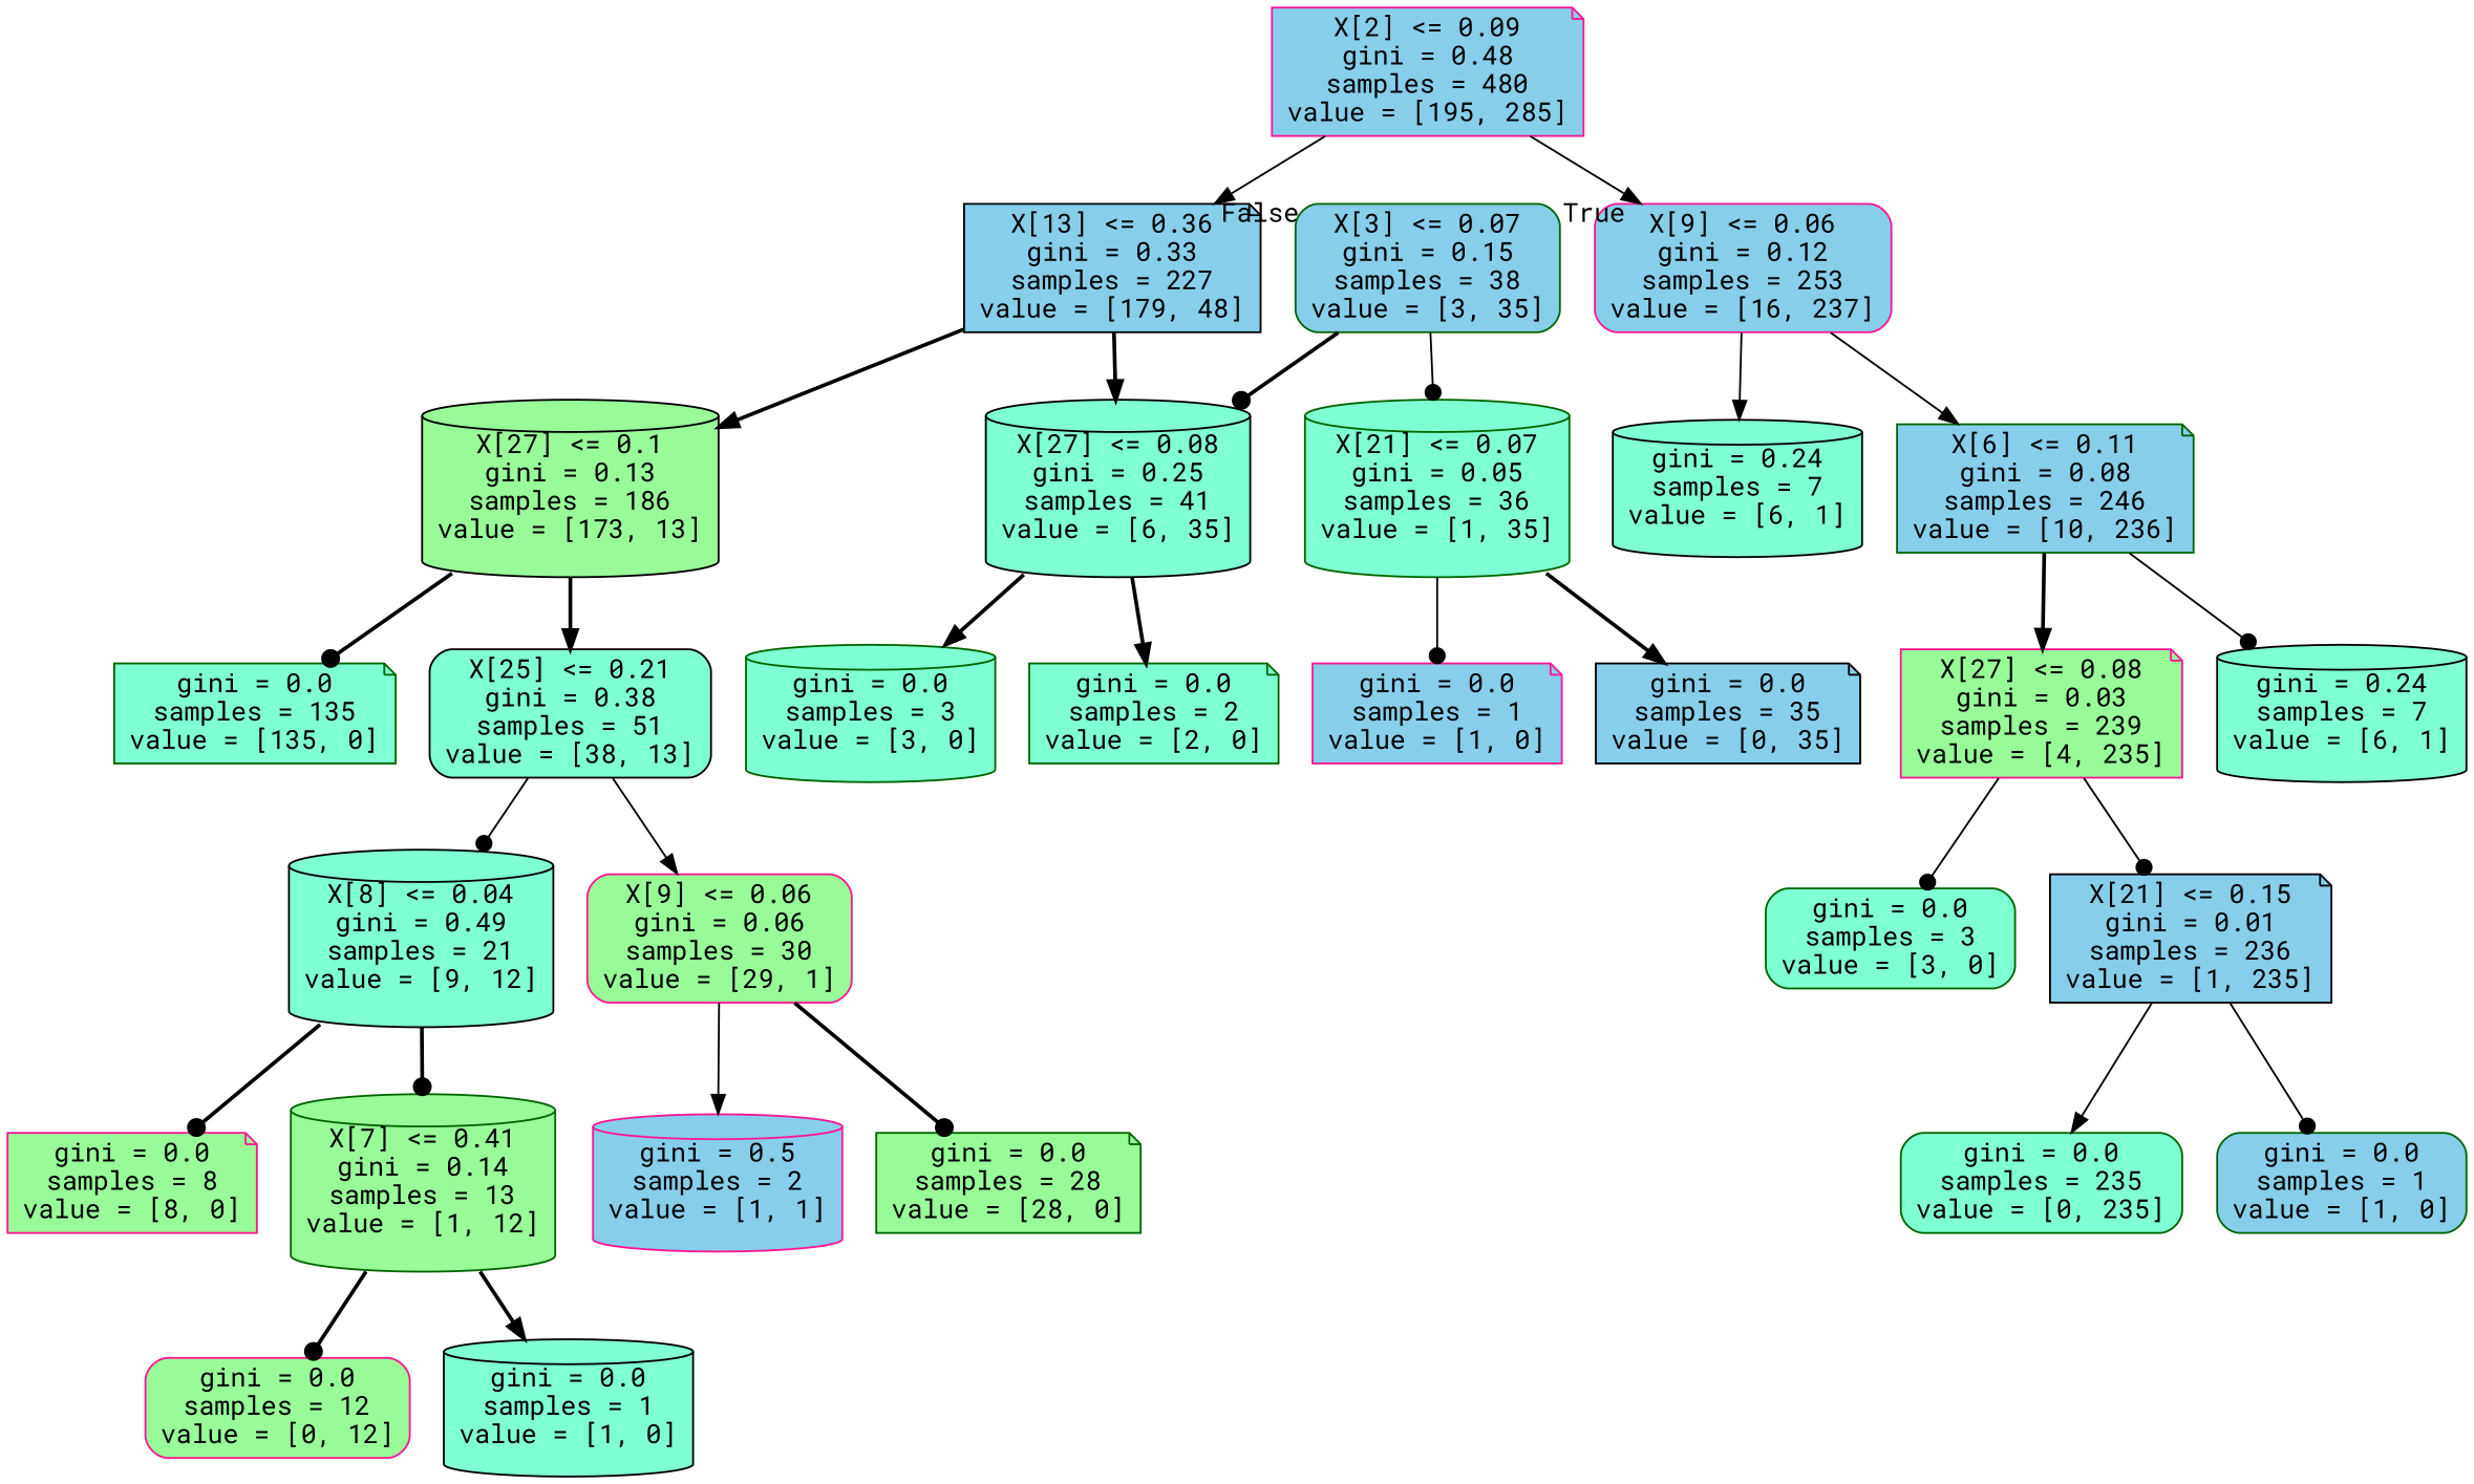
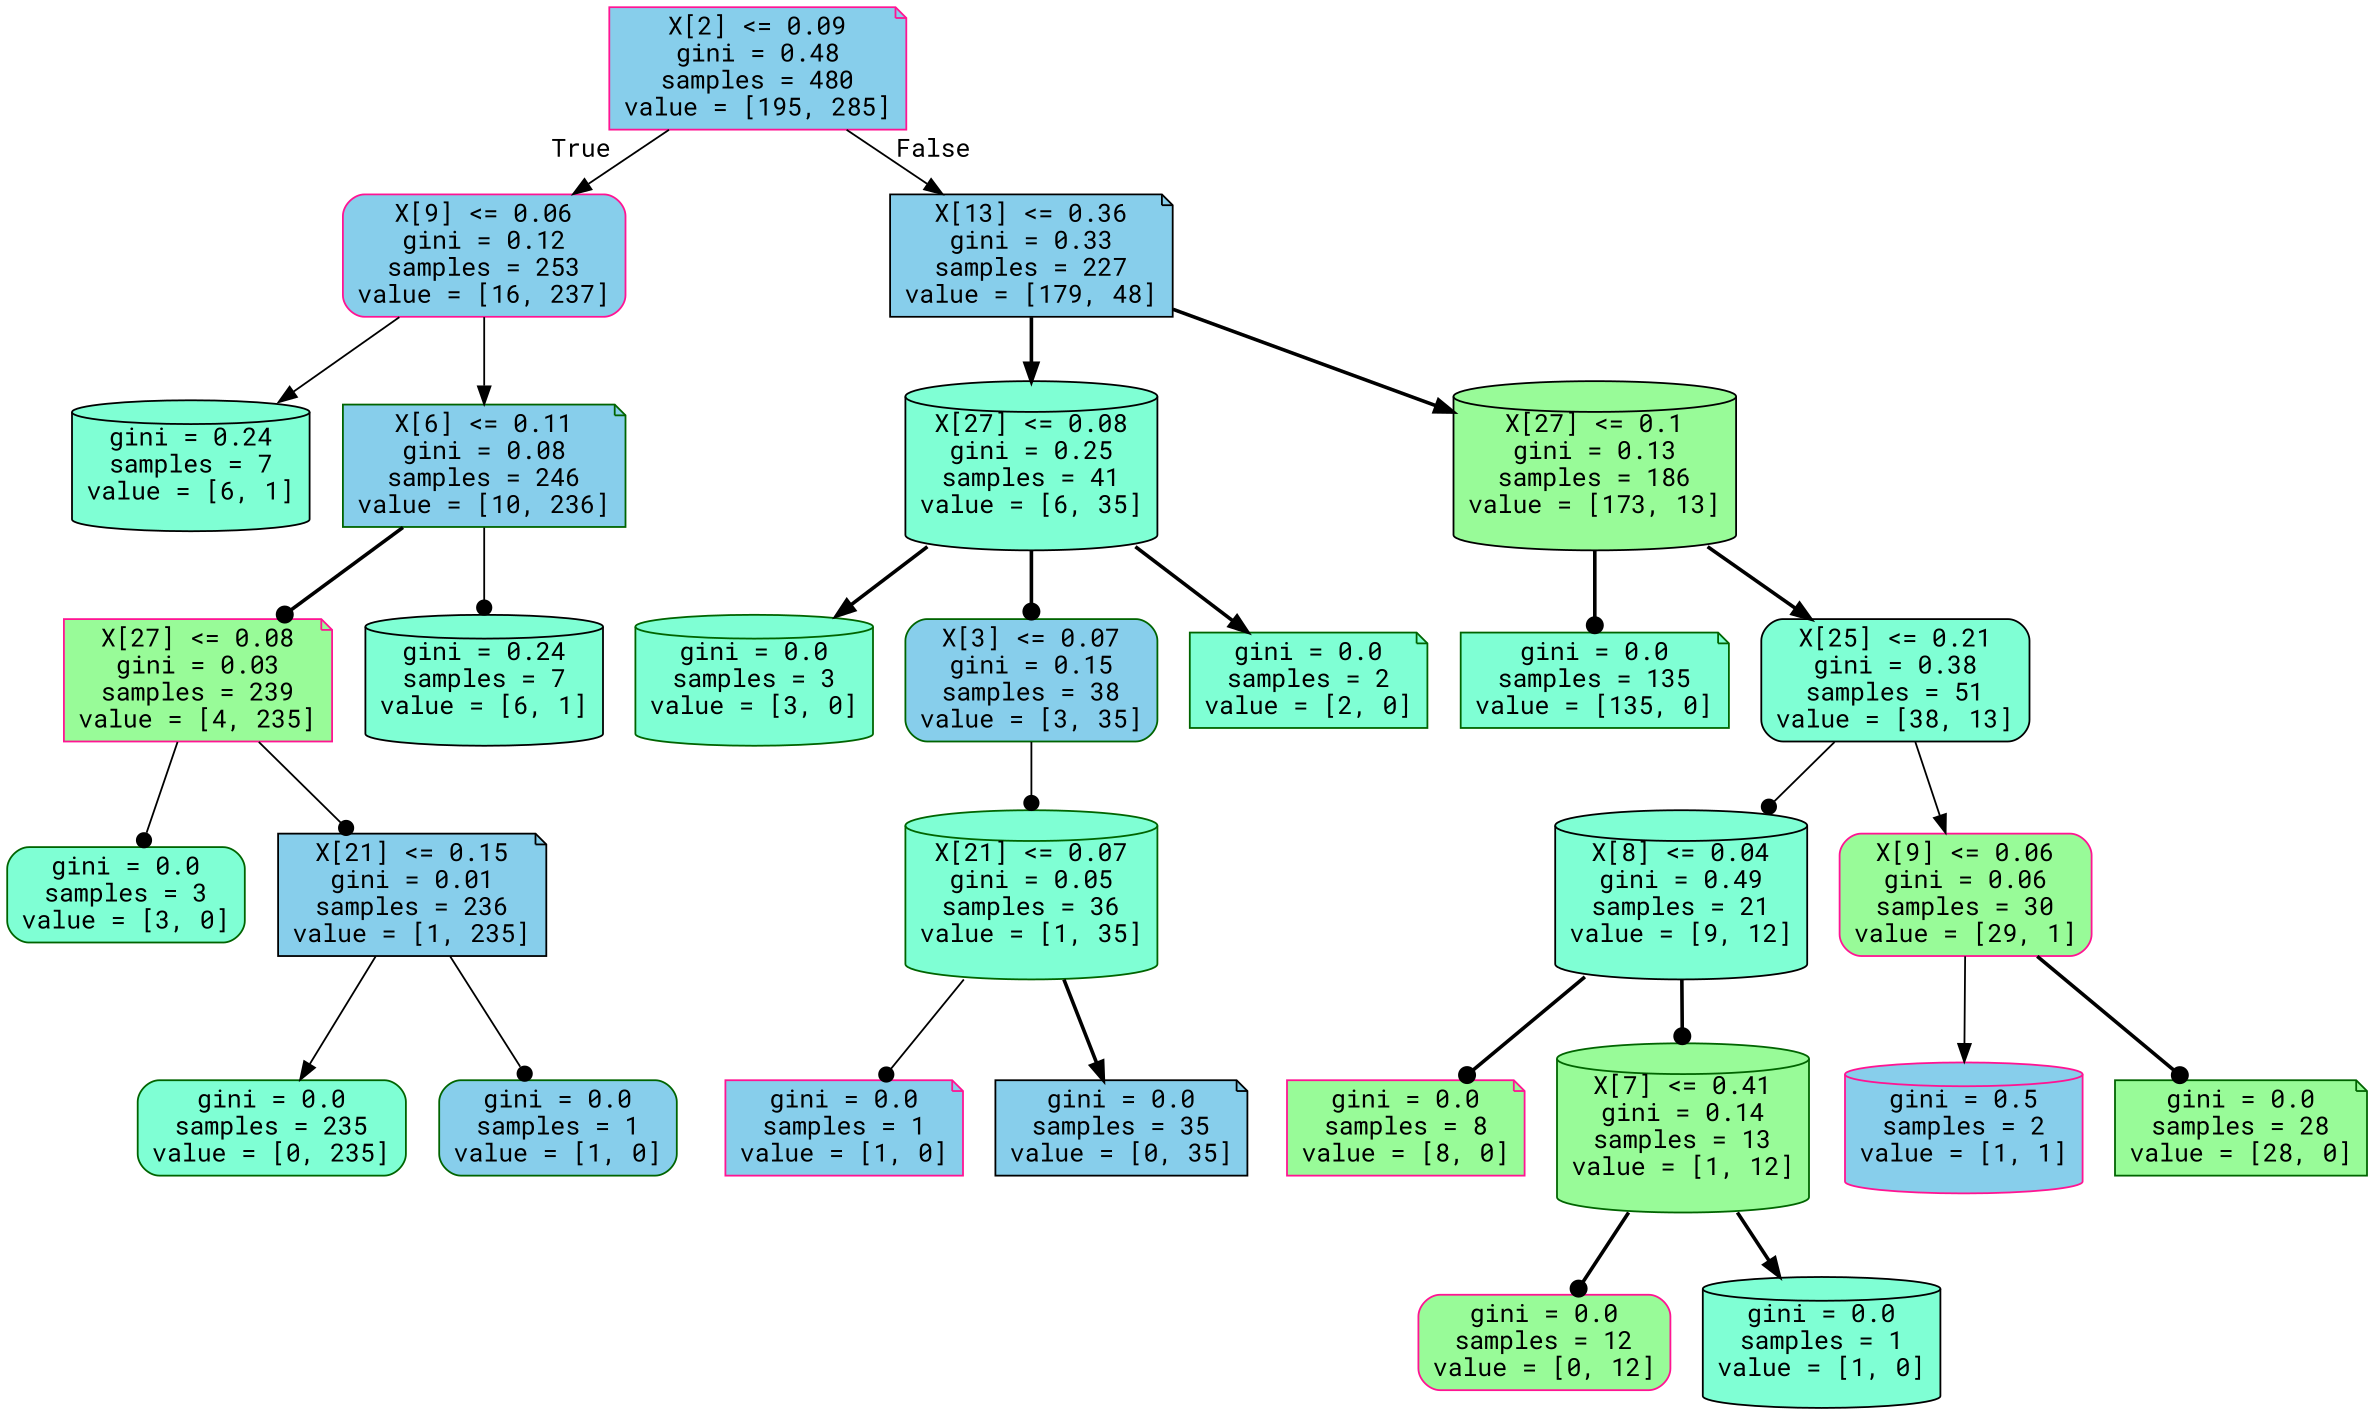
  digraph {
    fontname="Roboto Mono"
    node [color=darkgreen fillcolor=aquamarine fontname="Roboto Mono" shape=note style="filled, rounded"]
    edge [arrowhead=normal fontname="Roboto Mono" style=solid]
    n1 [color=deeppink fillcolor=skyblue label="X[2] <= 0.09\ngini = 0.48\nsamples = 480\nvalue = [195, 285]"]
    n2 [color=deeppink fillcolor=skyblue label="X[9] <= 0.06\ngini = 0.12\nsamples = 253\nvalue = [16, 237]" shape=box]
    n3 [color=black fillcolor=skyblue label="X[13] <= 0.36\ngini = 0.33\nsamples = 227\nvalue = [179, 48]"]
    n4 [color=black label="gini = 0.24\nsamples = 7\nvalue = [6, 1]" shape=cylinder]
    n5 [fillcolor=skyblue label="X[6] <= 0.11\ngini = 0.08\nsamples = 246\nvalue = [10, 236]"]
    n6 [color=black label="X[27] <= 0.08\ngini = 0.25\nsamples = 41\nvalue = [6, 35]" shape=cylinder]
    n7 [color=black fillcolor=palegreen label="X[27] <= 0.1\ngini = 0.13\nsamples = 186\nvalue = [173, 13]" shape=cylinder]
    n8 [color=deeppink fillcolor=palegreen label="X[27] <= 0.08\ngini = 0.03\nsamples = 239\nvalue = [4, 235]"]
    n9 [color=black label="gini = 0.24\nsamples = 7\nvalue = [6, 1]" shape=cylinder]
    n10 [label="gini = 0.0\nsamples = 3\nvalue = [3, 0]" shape=box]
    n11 [color=black fillcolor=skyblue label="X[21] <= 0.15\ngini = 0.01\nsamples = 236\nvalue = [1, 235]"]
    n12 [label="gini = 0.0\nsamples = 235\nvalue = [0, 235]" shape=box]
    n13 [fillcolor=skyblue label="gini = 0.0\nsamples = 1\nvalue = [1, 0]" shape=box]
    n14 [label="gini = 0.0\nsamples = 3\nvalue = [3, 0]" shape=cylinder]
    n15 [fillcolor=skyblue label="X[3] <= 0.07\ngini = 0.15\nsamples = 38\nvalue = [3, 35]" shape=box]
    n16 [label="gini = 0.0\nsamples = 2\nvalue = [2, 0]"]
    n17 [label="gini = 0.0\nsamples = 135\nvalue = [135, 0]"]
    n18 [color=black label="X[25] <= 0.21\ngini = 0.38\nsamples = 51\nvalue = [38, 13]" shape=box]
    n19 [label="X[21] <= 0.07\ngini = 0.05\nsamples = 36\nvalue = [1, 35]" shape=cylinder]
    n20 [color=deeppink fillcolor=skyblue label="gini = 0.0\nsamples = 1\nvalue = [1, 0]"]
    n21 [color=black fillcolor=skyblue label="gini = 0.0\nsamples = 35\nvalue = [0, 35]"]
    n22 [color=black label="X[8] <= 0.04\ngini = 0.49\nsamples = 21\nvalue = [9, 12]" shape=cylinder]
    n23 [color=deeppink fillcolor=palegreen label="X[9] <= 0.06\ngini = 0.06\nsamples = 30\nvalue = [29, 1]" shape=box]
    n24 [color=deeppink fillcolor=palegreen label="gini = 0.0\nsamples = 8\nvalue = [8, 0]"]
    n25 [fillcolor=palegreen label="X[7] <= 0.41\ngini = 0.14\nsamples = 13\nvalue = [1, 12]" shape=cylinder]
    n26 [color=deeppink fillcolor=skyblue label="gini = 0.5\nsamples = 2\nvalue = [1, 1]" shape=cylinder]
    n27 [fillcolor=palegreen label="gini = 0.0\nsamples = 28\nvalue = [28, 0]"]
    n28 [color=deeppink fillcolor=palegreen label="gini = 0.0\nsamples = 12\nvalue = [0, 12]" shape=box]
    n29 [color=black label="gini = 0.0\nsamples = 1\nvalue = [1, 0]" shape=cylinder]
    n1 -> n2 [headlabel=True labelangle=45 labeldistance=2.5]
    n1 -> n3 [headlabel=False labelangle=-45 labeldistance=2.5]
    n2 -> n4
    n2 -> n5
    n3 -> n6 [style=bold]
    n3 -> n7 [style=bold]
-   n5 -> n8 [style=bold]
+   n5 -> n8 [arrowhead=dot style=bold]
    n5 -> n9 [arrowhead=dot]
    n6 -> n14 [style=bold]
-   n15 -> n6 [arrowhead=dot style=bold]
+   n6 -> n15 [arrowhead=dot style=bold]
    n6 -> n16 [style=bold]
    n7 -> n17 [arrowhead=dot style=bold]
    n7 -> n18 [style=bold]
    n8 -> n10 [arrowhead=dot]
    n8 -> n11 [arrowhead=dot]
    n11 -> n12
    n11 -> n13 [arrowhead=dot]
    n15 -> n19 [arrowhead=dot]
    n18 -> n22 [arrowhead=dot]
    n18 -> n23
    n19 -> n20 [arrowhead=dot]
    n19 -> n21 [style=bold]
    n22 -> n24 [arrowhead=dot style=bold]
    n22 -> n25 [arrowhead=dot style=bold]
    n23 -> n26
    n23 -> n27 [arrowhead=dot style=bold]
    n25 -> n28 [arrowhead=dot style=bold]
    n25 -> n29 [style=bold]
  }
